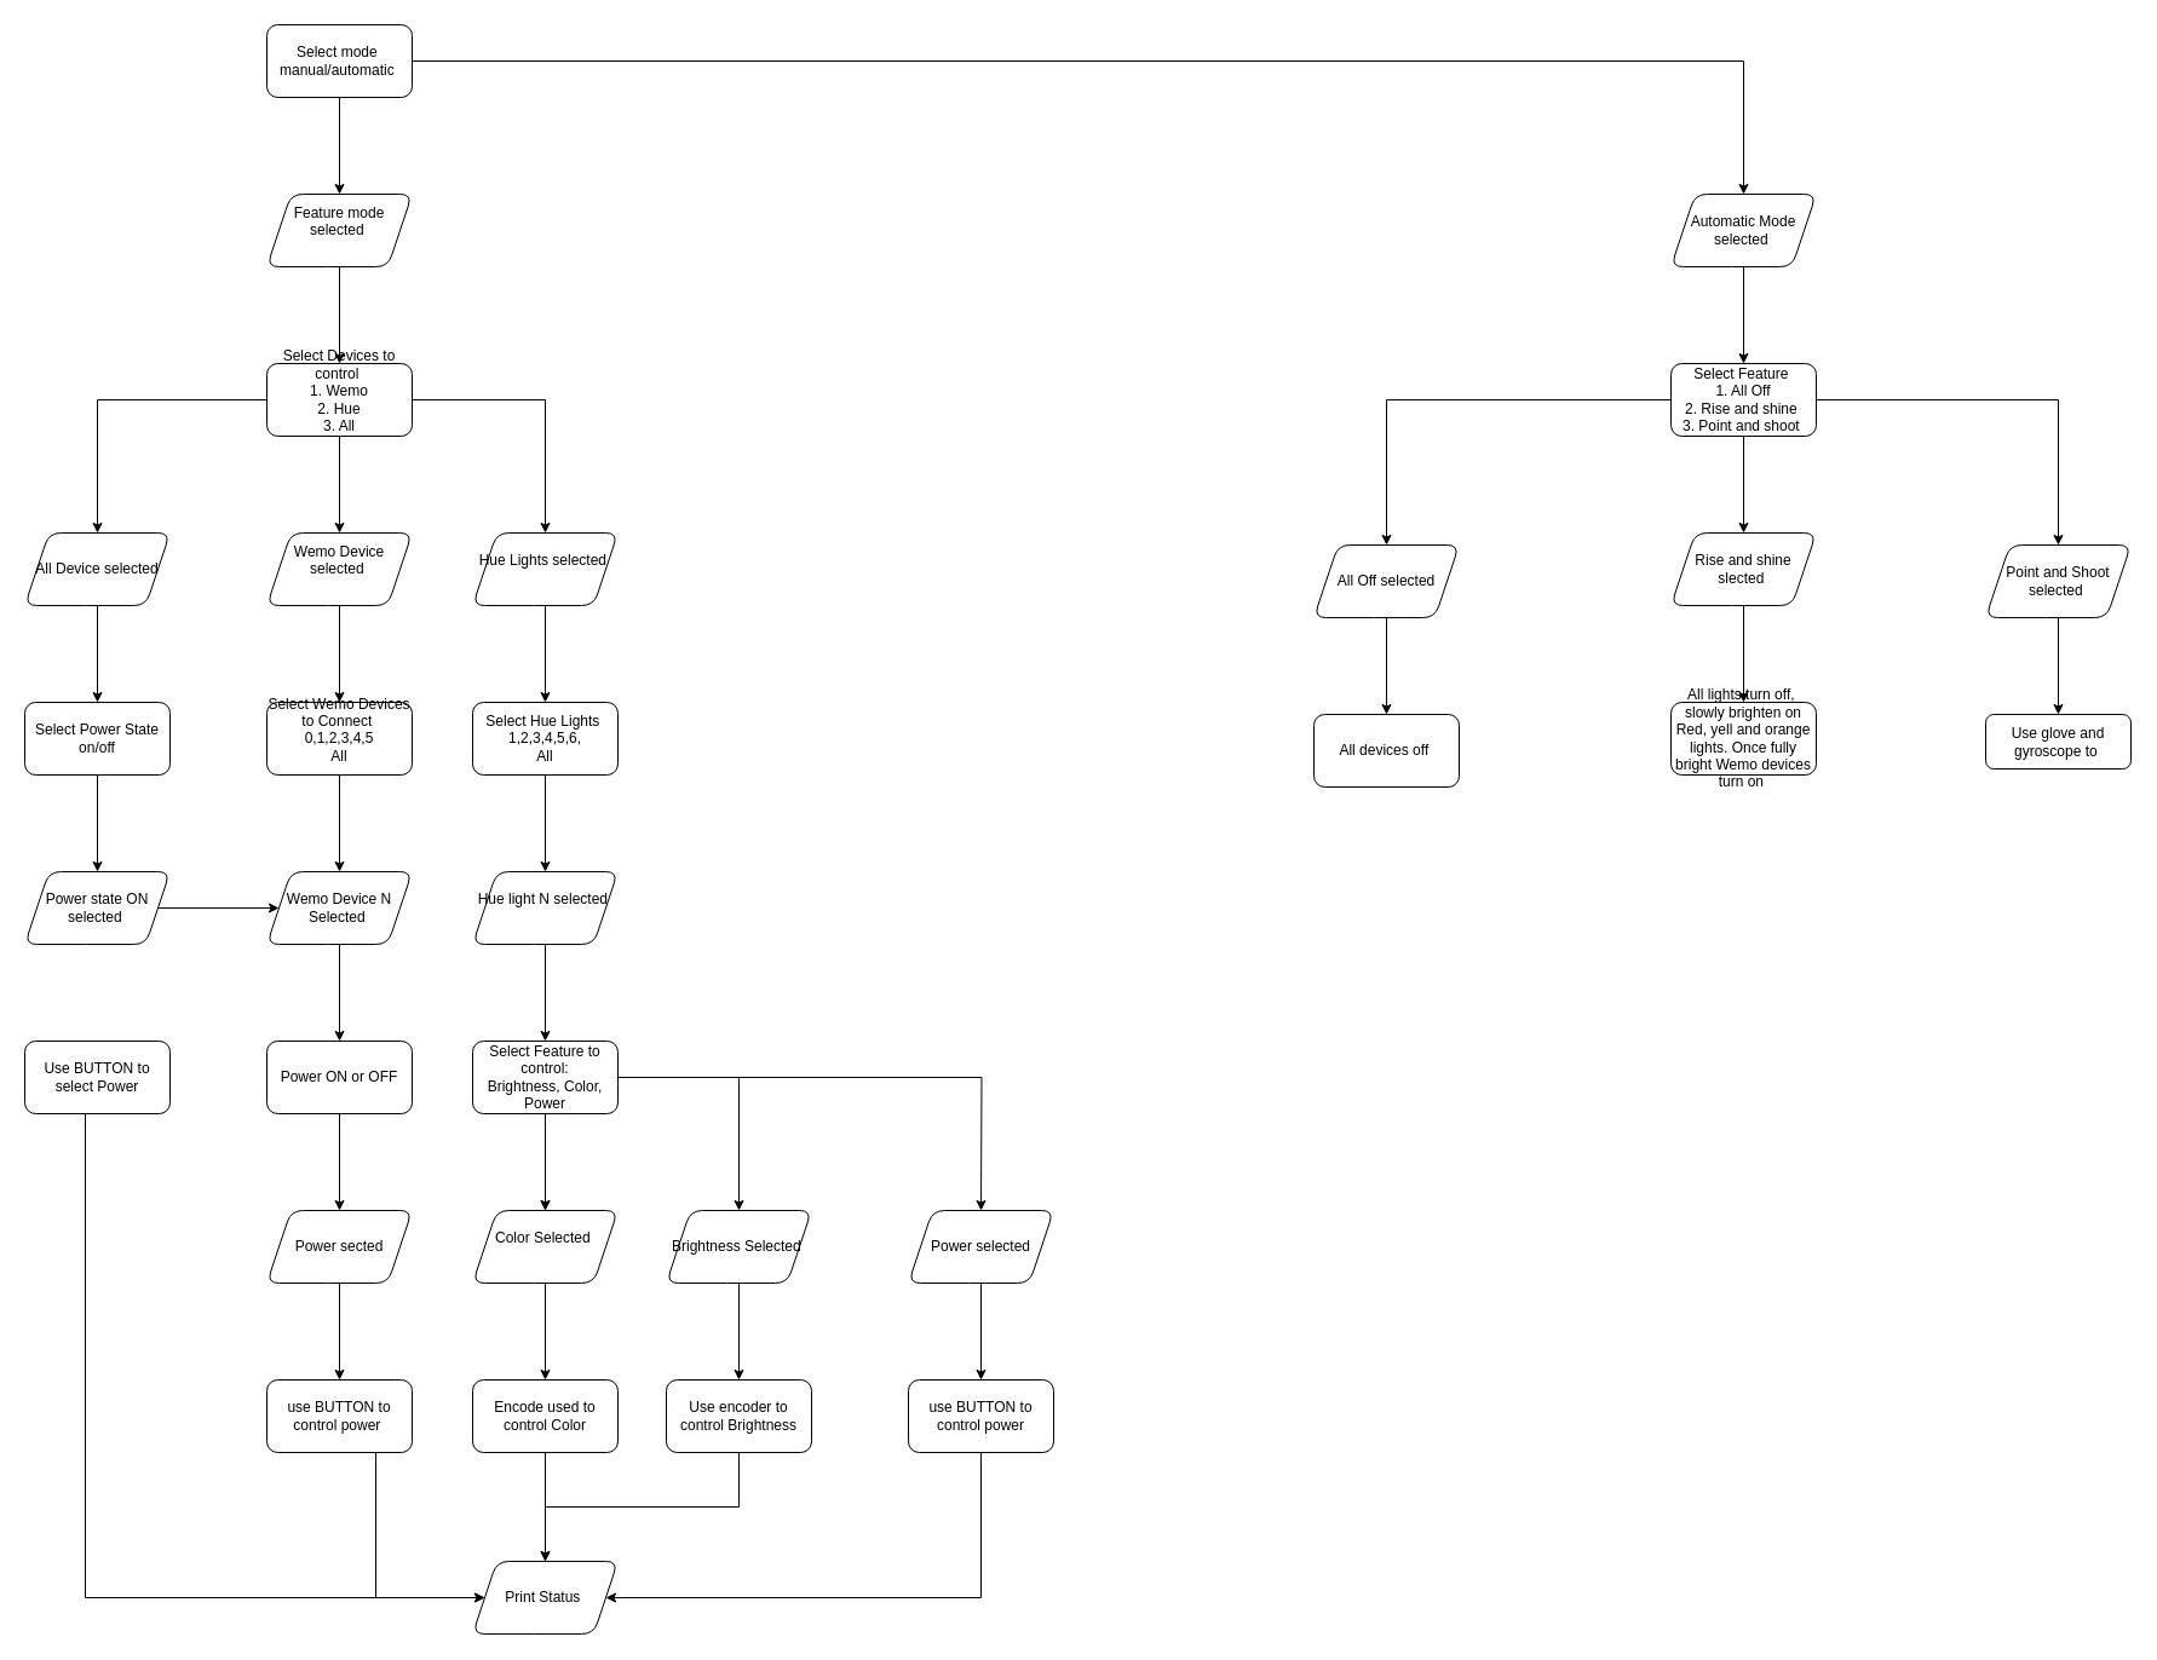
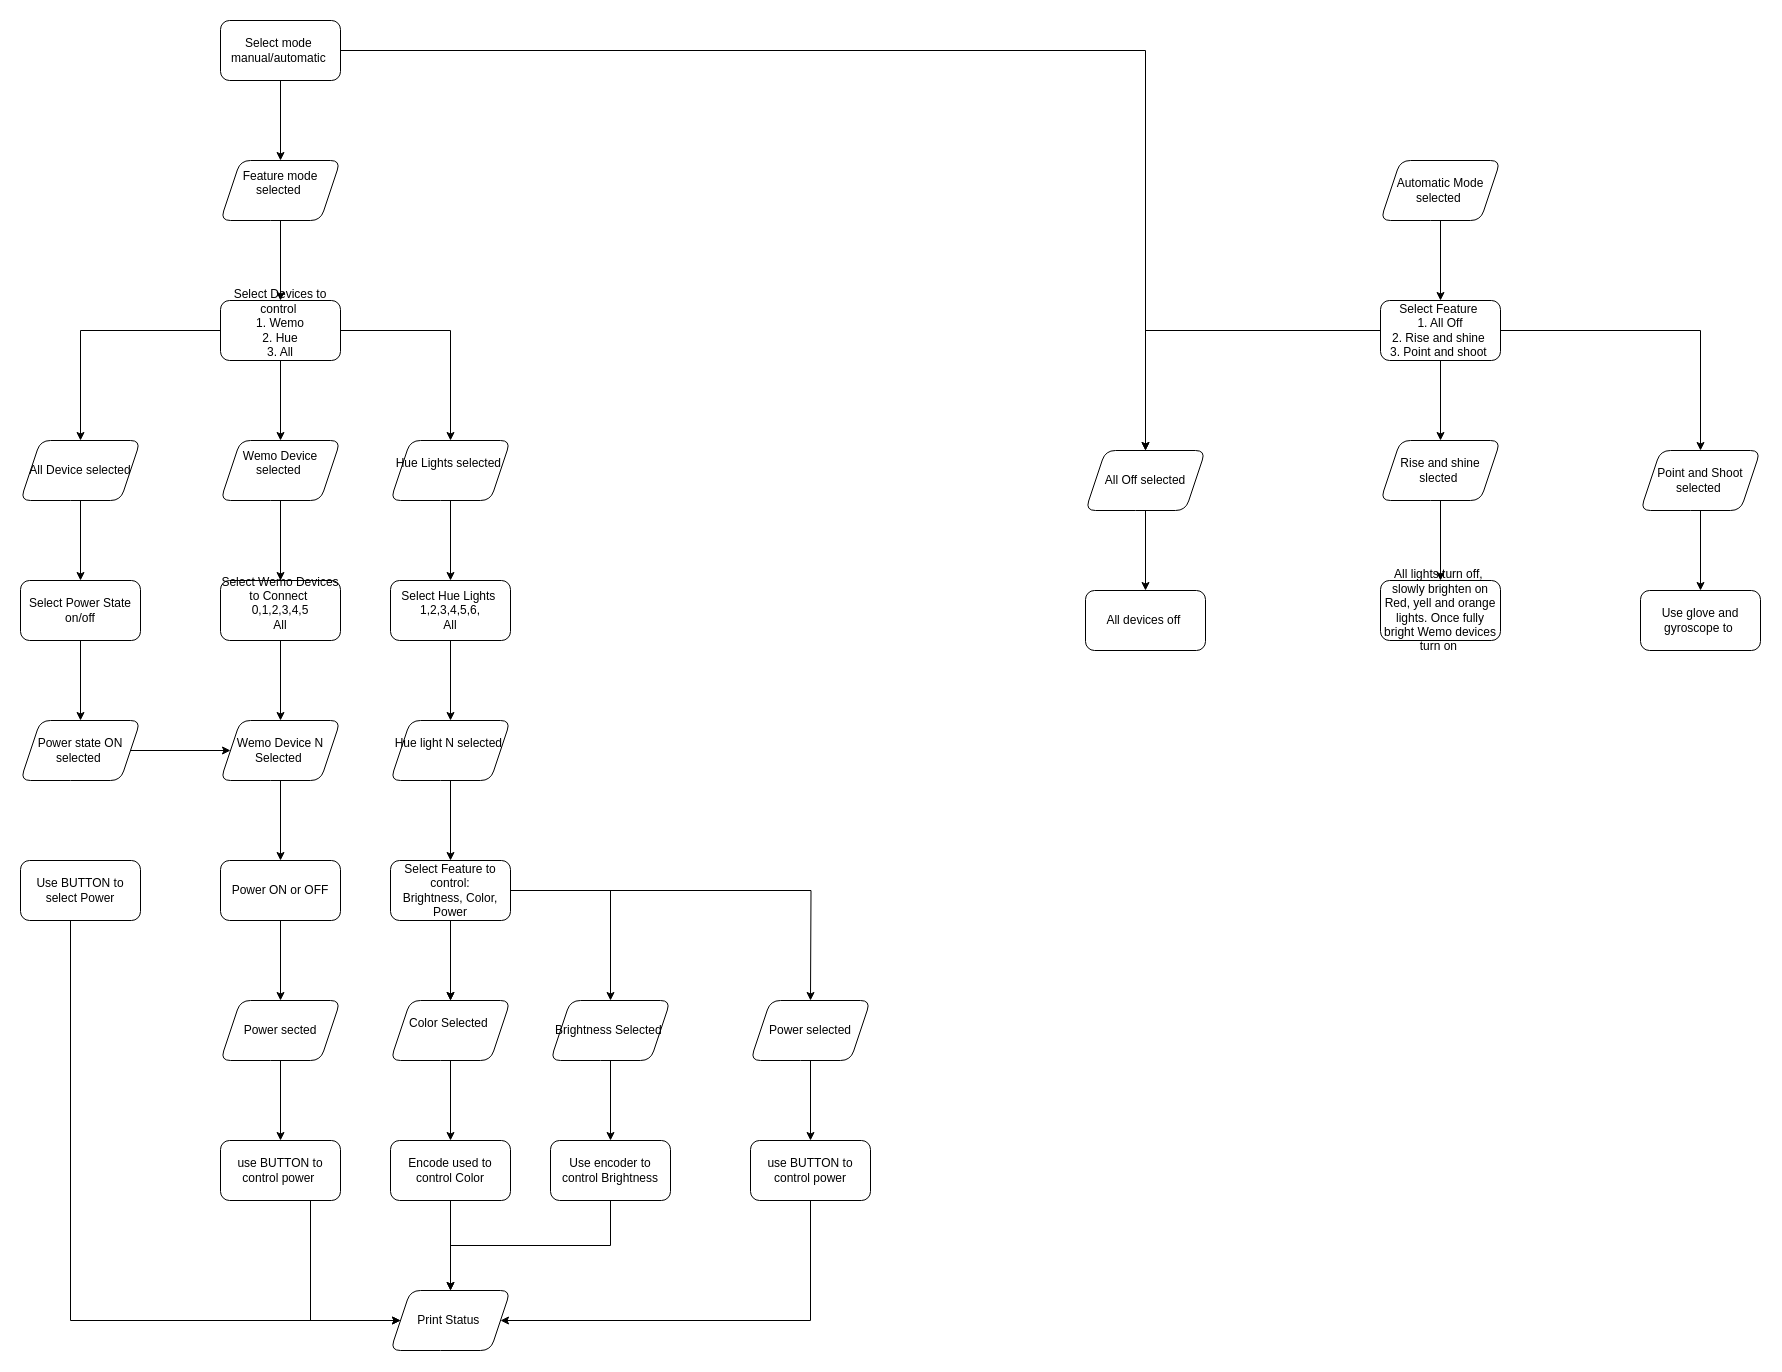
  <mxCell id="0" />
  <mxCell id="1" parent="0" />
  <mxCell id="2" value="" style="edgeStyle=orthogonalEdgeStyle;rounded=0;orthogonalLoop=1;jettySize=auto;html=1;" edge="1" parent="1" source="4" target="6"><mxGeometry relative="1" as="geometry" /></mxCell>
- <mxCell id="3" value="" style="edgeStyle=orthogonalEdgeStyle;rounded=0;orthogonalLoop=1;jettySize=auto;html=1;" edge="1" parent="1" source="4" target="56"><mxGeometry relative="1" as="geometry" /></mxCell>
+ <mxCell id="3" value="" style="edgeStyle=orthogonalEdgeStyle;rounded=0;orthogonalLoop=1;jettySize=auto;html=1;" edge="1" parent="1" source="4" target="62"><mxGeometry relative="1" as="geometry" /></mxCell>
  <mxCell id="4" value="Select mode&amp;nbsp;&lt;div&gt;manual/automatic&amp;nbsp;&lt;/div&gt;" style="rounded=1;whiteSpace=wrap;html=1;" vertex="1" parent="1"><mxGeometry x="220" y="20" width="120" height="60" as="geometry" /></mxCell>
  <mxCell id="5" value="" style="edgeStyle=orthogonalEdgeStyle;rounded=0;orthogonalLoop=1;jettySize=auto;html=1;" edge="1" parent="1" source="6" target="10"><mxGeometry relative="1" as="geometry" /></mxCell>
  <mxCell id="6" value="Feature mode selected&amp;nbsp;&lt;div&gt;&lt;br&gt;&lt;/div&gt;" style="shape=parallelogram;perimeter=parallelogramPerimeter;whiteSpace=wrap;html=1;fixedSize=1;rounded=1;" vertex="1" parent="1"><mxGeometry x="220" y="160" width="120" height="60" as="geometry" /></mxCell>
  <mxCell id="7" value="" style="edgeStyle=orthogonalEdgeStyle;rounded=0;orthogonalLoop=1;jettySize=auto;html=1;" edge="1" parent="1" source="10" target="12"><mxGeometry relative="1" as="geometry" /></mxCell>
  <mxCell id="8" value="" style="edgeStyle=orthogonalEdgeStyle;rounded=0;orthogonalLoop=1;jettySize=auto;html=1;" edge="1" parent="1" source="10" target="20"><mxGeometry relative="1" as="geometry" /></mxCell>
  <mxCell id="9" value="" style="edgeStyle=orthogonalEdgeStyle;rounded=0;orthogonalLoop=1;jettySize=auto;html=1;" edge="1" parent="1" source="10" target="47"><mxGeometry relative="1" as="geometry" /></mxCell>
  <mxCell id="10" value="Select Devices to control&amp;nbsp;&lt;div&gt;1. Wemo&lt;/div&gt;&lt;div&gt;2. Hue&lt;/div&gt;&lt;div&gt;3. All&lt;/div&gt;&lt;div&gt;&lt;br&gt;&lt;/div&gt;" style="whiteSpace=wrap;html=1;rounded=1;" vertex="1" parent="1"><mxGeometry x="220" y="300" width="120" height="60" as="geometry" /></mxCell>
  <mxCell id="11" value="" style="edgeStyle=orthogonalEdgeStyle;rounded=0;orthogonalLoop=1;jettySize=auto;html=1;" edge="1" parent="1" source="12" target="14"><mxGeometry relative="1" as="geometry" /></mxCell>
  <mxCell id="12" value="Wemo Device selected&amp;nbsp;&lt;div&gt;&lt;br&gt;&lt;/div&gt;" style="shape=parallelogram;perimeter=parallelogramPerimeter;whiteSpace=wrap;html=1;fixedSize=1;rounded=1;" vertex="1" parent="1"><mxGeometry x="220" y="440" width="120" height="60" as="geometry" /></mxCell>
  <mxCell id="13" value="" style="edgeStyle=orthogonalEdgeStyle;rounded=0;orthogonalLoop=1;jettySize=auto;html=1;" edge="1" parent="1" source="14" target="16"><mxGeometry relative="1" as="geometry" /></mxCell>
  <mxCell id="14" value="Select Wemo Devices to Connect&amp;nbsp;&lt;div&gt;0,1,2,3,4,5&lt;/div&gt;&lt;div&gt;All&lt;/div&gt;&lt;div style=&quot;text-align: left;&quot;&gt;&lt;br&gt;&lt;/div&gt;" style="whiteSpace=wrap;html=1;rounded=1;" vertex="1" parent="1"><mxGeometry x="220" y="580" width="120" height="60" as="geometry" /></mxCell>
  <mxCell id="15" value="" style="edgeStyle=orthogonalEdgeStyle;rounded=0;orthogonalLoop=1;jettySize=auto;html=1;" edge="1" parent="1" source="16" target="18"><mxGeometry relative="1" as="geometry" /></mxCell>
  <mxCell id="16" value="Wemo Device N Selected&amp;nbsp;" style="shape=parallelogram;perimeter=parallelogramPerimeter;whiteSpace=wrap;html=1;fixedSize=1;rounded=1;" vertex="1" parent="1"><mxGeometry x="220" y="720" width="120" height="60" as="geometry" /></mxCell>
  <mxCell id="17" value="" style="edgeStyle=orthogonalEdgeStyle;rounded=0;orthogonalLoop=1;jettySize=auto;html=1;" edge="1" parent="1" source="18" target="43"><mxGeometry relative="1" as="geometry" /></mxCell>
  <mxCell id="18" value="Power ON or OFF" style="whiteSpace=wrap;html=1;rounded=1;" vertex="1" parent="1"><mxGeometry x="220" y="860" width="120" height="60" as="geometry" /></mxCell>
  <mxCell id="19" value="" style="edgeStyle=orthogonalEdgeStyle;rounded=0;orthogonalLoop=1;jettySize=auto;html=1;" edge="1" parent="1" source="20" target="22"><mxGeometry relative="1" as="geometry" /></mxCell>
  <mxCell id="20" value="Hue Lights selected&amp;nbsp;&lt;div&gt;&lt;br&gt;&lt;/div&gt;" style="shape=parallelogram;perimeter=parallelogramPerimeter;whiteSpace=wrap;html=1;fixedSize=1;rounded=1;" vertex="1" parent="1"><mxGeometry x="390" y="440" width="120" height="60" as="geometry" /></mxCell>
  <mxCell id="21" value="" style="edgeStyle=orthogonalEdgeStyle;rounded=0;orthogonalLoop=1;jettySize=auto;html=1;" edge="1" parent="1" source="22" target="24"><mxGeometry relative="1" as="geometry" /></mxCell>
  <mxCell id="22" value="Select Hue Lights&amp;nbsp;&lt;div&gt;1,2,3,4,5,6,&lt;/div&gt;&lt;div&gt;All&lt;/div&gt;" style="whiteSpace=wrap;html=1;rounded=1;" vertex="1" parent="1"><mxGeometry x="390" y="580" width="120" height="60" as="geometry" /></mxCell>
  <mxCell id="23" value="" style="edgeStyle=orthogonalEdgeStyle;rounded=0;orthogonalLoop=1;jettySize=auto;html=1;" edge="1" parent="1" source="24" target="28"><mxGeometry relative="1" as="geometry" /></mxCell>
  <mxCell id="24" value="Hue light N selected&amp;nbsp;&lt;div&gt;&lt;br&gt;&lt;/div&gt;" style="shape=parallelogram;perimeter=parallelogramPerimeter;whiteSpace=wrap;html=1;fixedSize=1;rounded=1;" vertex="1" parent="1"><mxGeometry x="390" y="720" width="120" height="60" as="geometry" /></mxCell>
  <mxCell id="25" value="" style="edgeStyle=orthogonalEdgeStyle;rounded=0;orthogonalLoop=1;jettySize=auto;html=1;" edge="1" parent="1" source="28"><mxGeometry relative="1" as="geometry"><mxPoint x="450" y="1000" as="targetPoint" /></mxGeometry></mxCell>
  <mxCell id="26" value="" style="edgeStyle=orthogonalEdgeStyle;rounded=0;orthogonalLoop=1;jettySize=auto;html=1;" edge="1" parent="1" source="28" target="30"><mxGeometry relative="1" as="geometry" /></mxCell>
  <mxCell id="27" value="" style="edgeStyle=orthogonalEdgeStyle;rounded=0;orthogonalLoop=1;jettySize=auto;html=1;" edge="1" parent="1" source="28" target="35"><mxGeometry relative="1" as="geometry" /></mxCell>
  <mxCell id="28" value="Select Feature to control:&lt;div&gt;Brightness, Color, Power&lt;/div&gt;" style="whiteSpace=wrap;html=1;rounded=1;" vertex="1" parent="1"><mxGeometry x="390" y="860" width="120" height="60" as="geometry" /></mxCell>
  <mxCell id="29" value="" style="edgeStyle=orthogonalEdgeStyle;rounded=0;orthogonalLoop=1;jettySize=auto;html=1;" edge="1" parent="1" source="30" target="32"><mxGeometry relative="1" as="geometry" /></mxCell>
  <mxCell id="30" value="Color Selected&amp;nbsp;&lt;div&gt;&lt;br&gt;&lt;/div&gt;" style="shape=parallelogram;perimeter=parallelogramPerimeter;whiteSpace=wrap;html=1;fixedSize=1;rounded=1;" vertex="1" parent="1"><mxGeometry x="390" y="1000" width="120" height="60" as="geometry" /></mxCell>
  <mxCell id="31" value="" style="edgeStyle=orthogonalEdgeStyle;rounded=0;orthogonalLoop=1;jettySize=auto;html=1;entryX=0.5;entryY=0;entryDx=0;entryDy=0;" edge="1" parent="1" source="32" target="54"><mxGeometry relative="1" as="geometry"><mxPoint x="450" y="1280" as="targetPoint" /></mxGeometry></mxCell>
  <mxCell id="32" value="Encode used to control Color" style="whiteSpace=wrap;html=1;rounded=1;" vertex="1" parent="1"><mxGeometry x="390" y="1140" width="120" height="60" as="geometry" /></mxCell>
  <mxCell id="33" value="" style="edgeStyle=orthogonalEdgeStyle;rounded=0;orthogonalLoop=1;jettySize=auto;html=1;" edge="1" parent="1" source="35" target="37"><mxGeometry relative="1" as="geometry" /></mxCell>
  <mxCell id="34" value="" style="edgeStyle=orthogonalEdgeStyle;rounded=0;orthogonalLoop=1;jettySize=auto;html=1;exitX=1;exitY=0.5;exitDx=0;exitDy=0;" edge="1" parent="1" source="28"><mxGeometry relative="1" as="geometry"><mxPoint x="810" y="1000" as="targetPoint" /></mxGeometry></mxCell>
  <mxCell id="35" value="Brightness Selected&amp;nbsp;" style="shape=parallelogram;perimeter=parallelogramPerimeter;whiteSpace=wrap;html=1;fixedSize=1;rounded=1;" vertex="1" parent="1"><mxGeometry x="550" y="1000" width="120" height="60" as="geometry" /></mxCell>
  <mxCell id="36" style="edgeStyle=orthogonalEdgeStyle;rounded=0;orthogonalLoop=1;jettySize=auto;html=1;exitX=0.5;exitY=1;exitDx=0;exitDy=0;" edge="1" parent="1" source="37" target="54"><mxGeometry relative="1" as="geometry" /></mxCell>
  <mxCell id="37" value="Use encoder to control Brightness" style="whiteSpace=wrap;html=1;rounded=1;" vertex="1" parent="1"><mxGeometry x="550" y="1140" width="120" height="60" as="geometry" /></mxCell>
  <mxCell id="38" value="" style="edgeStyle=orthogonalEdgeStyle;rounded=0;orthogonalLoop=1;jettySize=auto;html=1;" edge="1" parent="1" source="39" target="41"><mxGeometry relative="1" as="geometry" /></mxCell>
  <mxCell id="39" value="Power selected" style="shape=parallelogram;perimeter=parallelogramPerimeter;whiteSpace=wrap;html=1;fixedSize=1;rounded=1;" vertex="1" parent="1"><mxGeometry x="750" y="1000" width="120" height="60" as="geometry" /></mxCell>
  <mxCell id="40" style="edgeStyle=orthogonalEdgeStyle;rounded=0;orthogonalLoop=1;jettySize=auto;html=1;" edge="1" parent="1" source="41" target="54"><mxGeometry relative="1" as="geometry"><Array as="points"><mxPoint x="810" y="1320" /></Array></mxGeometry></mxCell>
  <mxCell id="41" value="use BUTTON to control power" style="whiteSpace=wrap;html=1;rounded=1;" vertex="1" parent="1"><mxGeometry x="750" y="1140" width="120" height="60" as="geometry" /></mxCell>
  <mxCell id="42" value="" style="edgeStyle=orthogonalEdgeStyle;rounded=0;orthogonalLoop=1;jettySize=auto;html=1;" edge="1" parent="1" source="43" target="45"><mxGeometry relative="1" as="geometry" /></mxCell>
  <mxCell id="43" value="Power sected" style="shape=parallelogram;perimeter=parallelogramPerimeter;whiteSpace=wrap;html=1;fixedSize=1;rounded=1;" vertex="1" parent="1"><mxGeometry x="220" y="1000" width="120" height="60" as="geometry" /></mxCell>
  <mxCell id="44" value="" style="edgeStyle=orthogonalEdgeStyle;rounded=0;orthogonalLoop=1;jettySize=auto;html=1;" edge="1" parent="1" source="45" target="54"><mxGeometry relative="1" as="geometry"><Array as="points"><mxPoint x="310" y="1320" /></Array></mxGeometry></mxCell>
  <mxCell id="45" value="use BUTTON to control power&amp;nbsp;" style="whiteSpace=wrap;html=1;rounded=1;" vertex="1" parent="1"><mxGeometry x="220" y="1140" width="120" height="60" as="geometry" /></mxCell>
  <mxCell id="46" value="" style="edgeStyle=orthogonalEdgeStyle;rounded=0;orthogonalLoop=1;jettySize=auto;html=1;" edge="1" parent="1" source="47" target="49"><mxGeometry relative="1" as="geometry" /></mxCell>
  <mxCell id="47" value="All Device selected" style="shape=parallelogram;perimeter=parallelogramPerimeter;whiteSpace=wrap;html=1;fixedSize=1;rounded=1;" vertex="1" parent="1"><mxGeometry x="20" y="440" width="120" height="60" as="geometry" /></mxCell>
  <mxCell id="48" value="" style="edgeStyle=orthogonalEdgeStyle;rounded=0;orthogonalLoop=1;jettySize=auto;html=1;" edge="1" parent="1" source="49" target="51"><mxGeometry relative="1" as="geometry" /></mxCell>
  <mxCell id="49" value="Select Power State&lt;div&gt;on/off&lt;/div&gt;" style="whiteSpace=wrap;html=1;rounded=1;" vertex="1" parent="1"><mxGeometry x="20" y="580" width="120" height="60" as="geometry" /></mxCell>
  <mxCell id="50" value="" style="edgeStyle=orthogonalEdgeStyle;rounded=0;orthogonalLoop=1;jettySize=auto;html=1;" edge="1" parent="1" source="51" target="16"><mxGeometry relative="1" as="geometry" /></mxCell>
  <mxCell id="51" value="Power state ON selected&amp;nbsp;" style="shape=parallelogram;perimeter=parallelogramPerimeter;whiteSpace=wrap;html=1;fixedSize=1;rounded=1;" vertex="1" parent="1"><mxGeometry x="20" y="720" width="120" height="60" as="geometry" /></mxCell>
  <mxCell id="52" style="edgeStyle=orthogonalEdgeStyle;rounded=0;orthogonalLoop=1;jettySize=auto;html=1;" edge="1" parent="1" source="53" target="54"><mxGeometry relative="1" as="geometry"><Array as="points"><mxPoint x="70" y="1320" /></Array></mxGeometry></mxCell>
  <mxCell id="53" value="Use BUTTON to select Power" style="whiteSpace=wrap;html=1;rounded=1;" vertex="1" parent="1"><mxGeometry x="20" y="860" width="120" height="60" as="geometry" /></mxCell>
  <mxCell id="54" value="Print Status&amp;nbsp;" style="shape=parallelogram;perimeter=parallelogramPerimeter;whiteSpace=wrap;html=1;fixedSize=1;rounded=1;" vertex="1" parent="1"><mxGeometry x="390" y="1290" width="120" height="60" as="geometry" /></mxCell>
  <mxCell id="55" value="" style="edgeStyle=orthogonalEdgeStyle;rounded=0;orthogonalLoop=1;jettySize=auto;html=1;" edge="1" parent="1" source="56" target="60"><mxGeometry relative="1" as="geometry" /></mxCell>
  <mxCell id="56" value="Automatic Mode selected&amp;nbsp;" style="shape=parallelogram;perimeter=parallelogramPerimeter;whiteSpace=wrap;html=1;fixedSize=1;rounded=1;" vertex="1" parent="1"><mxGeometry x="1380" y="160" width="120" height="60" as="geometry" /></mxCell>
  <mxCell id="57" value="" style="edgeStyle=orthogonalEdgeStyle;rounded=0;orthogonalLoop=1;jettySize=auto;html=1;" edge="1" parent="1" source="60" target="62"><mxGeometry relative="1" as="geometry" /></mxCell>
  <mxCell id="58" value="" style="edgeStyle=orthogonalEdgeStyle;rounded=0;orthogonalLoop=1;jettySize=auto;html=1;" edge="1" parent="1" source="60" target="65"><mxGeometry relative="1" as="geometry" /></mxCell>
  <mxCell id="59" value="" style="edgeStyle=orthogonalEdgeStyle;rounded=0;orthogonalLoop=1;jettySize=auto;html=1;" edge="1" parent="1" source="60" target="68"><mxGeometry relative="1" as="geometry" /></mxCell>
  <mxCell id="60" value="Select Feature&amp;nbsp;&lt;div&gt;1. All Off&lt;/div&gt;&lt;div&gt;2. Rise and shine&amp;nbsp;&lt;/div&gt;&lt;div&gt;3. Point and shoot&amp;nbsp;&lt;/div&gt;" style="whiteSpace=wrap;html=1;rounded=1;" vertex="1" parent="1"><mxGeometry x="1380" y="300" width="120" height="60" as="geometry" /></mxCell>
  <mxCell id="61" value="" style="edgeStyle=orthogonalEdgeStyle;rounded=0;orthogonalLoop=1;jettySize=auto;html=1;" edge="1" parent="1" source="62" target="63"><mxGeometry relative="1" as="geometry" /></mxCell>
  <mxCell id="62" value="All Off selected" style="shape=parallelogram;perimeter=parallelogramPerimeter;whiteSpace=wrap;html=1;fixedSize=1;rounded=1;" vertex="1" parent="1"><mxGeometry x="1085" y="450" width="120" height="60" as="geometry" /></mxCell>
  <mxCell id="63" value="All devices off&amp;nbsp;" style="whiteSpace=wrap;html=1;rounded=1;" vertex="1" parent="1"><mxGeometry x="1085" y="590" width="120" height="60" as="geometry" /></mxCell>
  <mxCell id="64" value="" style="edgeStyle=orthogonalEdgeStyle;rounded=0;orthogonalLoop=1;jettySize=auto;html=1;" edge="1" parent="1" source="65" target="66"><mxGeometry relative="1" as="geometry" /></mxCell>
  <mxCell id="65" value="Rise and shine slected&amp;nbsp;" style="shape=parallelogram;perimeter=parallelogramPerimeter;whiteSpace=wrap;html=1;fixedSize=1;rounded=1;" vertex="1" parent="1"><mxGeometry x="1380" y="440" width="120" height="60" as="geometry" /></mxCell>
  <mxCell id="66" value="All lights turn off,&amp;nbsp;&lt;div&gt;slowly brighten on Red, yell and orange lights. Once fully bright Wemo devices turn on&amp;nbsp;&lt;/div&gt;" style="whiteSpace=wrap;html=1;rounded=1;" vertex="1" parent="1"><mxGeometry x="1380" y="580" width="120" height="60" as="geometry" /></mxCell>
  <mxCell id="67" value="" style="edgeStyle=orthogonalEdgeStyle;rounded=0;orthogonalLoop=1;jettySize=auto;html=1;" edge="1" parent="1" source="68" target="69"><mxGeometry relative="1" as="geometry" /></mxCell>
  <mxCell id="68" value="Point and Shoot selected&amp;nbsp;" style="shape=parallelogram;perimeter=parallelogramPerimeter;whiteSpace=wrap;html=1;fixedSize=1;rounded=1;" vertex="1" parent="1"><mxGeometry x="1640" y="450" width="120" height="60" as="geometry" /></mxCell>
- <mxCell id="69" value="Use glove and gyroscope to&amp;nbsp;" style="whiteSpace=wrap;html=1;rounded=1;" vertex="1" parent="1"><mxGeometry x="1640" y="590" width="120" height="45" as="geometry" /></mxCell>
+ <mxCell id="69" value="Use glove and gyroscope to&amp;nbsp;" style="whiteSpace=wrap;html=1;rounded=1;" vertex="1" parent="1"><mxGeometry x="1640" y="590" width="120" height="60" as="geometry" /></mxCell>
